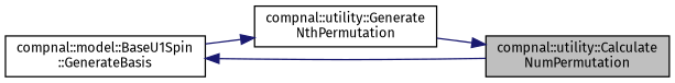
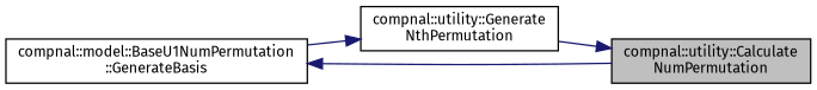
  digraph {
    fontname="Fira Sans"
    rankdir=RL
    node [color=black fillcolor=white fontname="Fira Sans" fontsize=10 shape=record style=filled]
    edge [color=midnightblue dir=back fontname="Fira Sans" fontsize=10 labelfontname=Helvetica labelfontsize=10 style=solid]
    n1 [fillcolor=grey75 fontcolor=black height=0.2 label="compnal::utility::Calculate\lNumPermutation" width=0.4]
    n2 [height=0.2 label="compnal::utility::Generate\lNthPermutation" width=0.4]
-   n3 [height=0.2 label="compnal::model::BaseU1Spin\l::GenerateBasis" width=0.4]
+   n3 [height=0.2 label="compnal::model::BaseU1NumPermutation\l::GenerateBasis" width=0.4]
    n1 -> n2
    n2 -> n3
    n3 -> n1
  }
